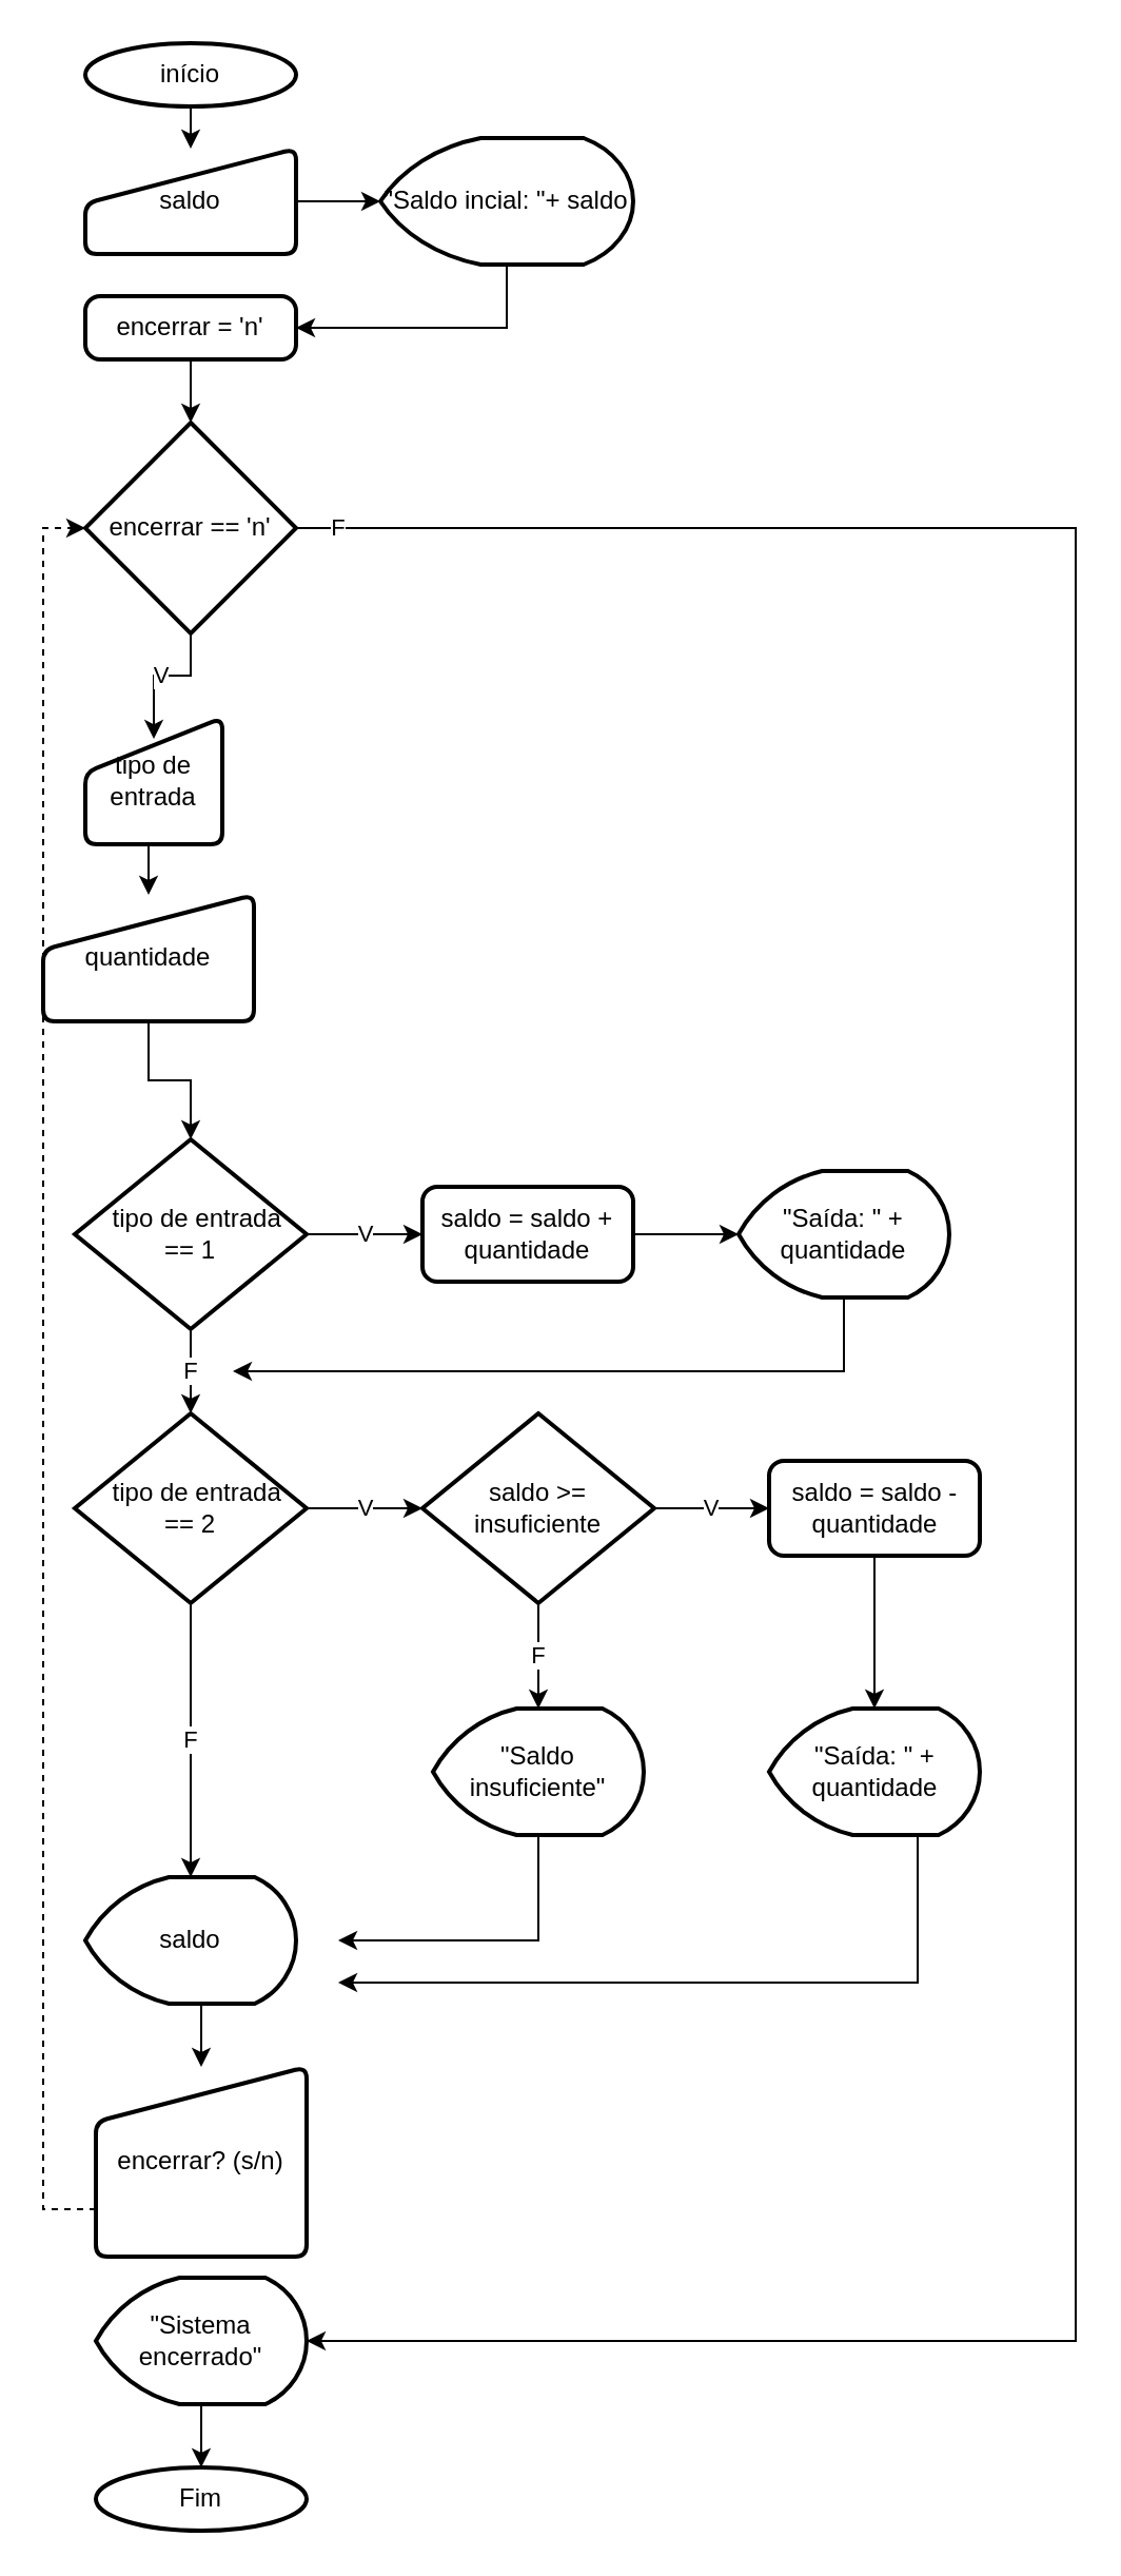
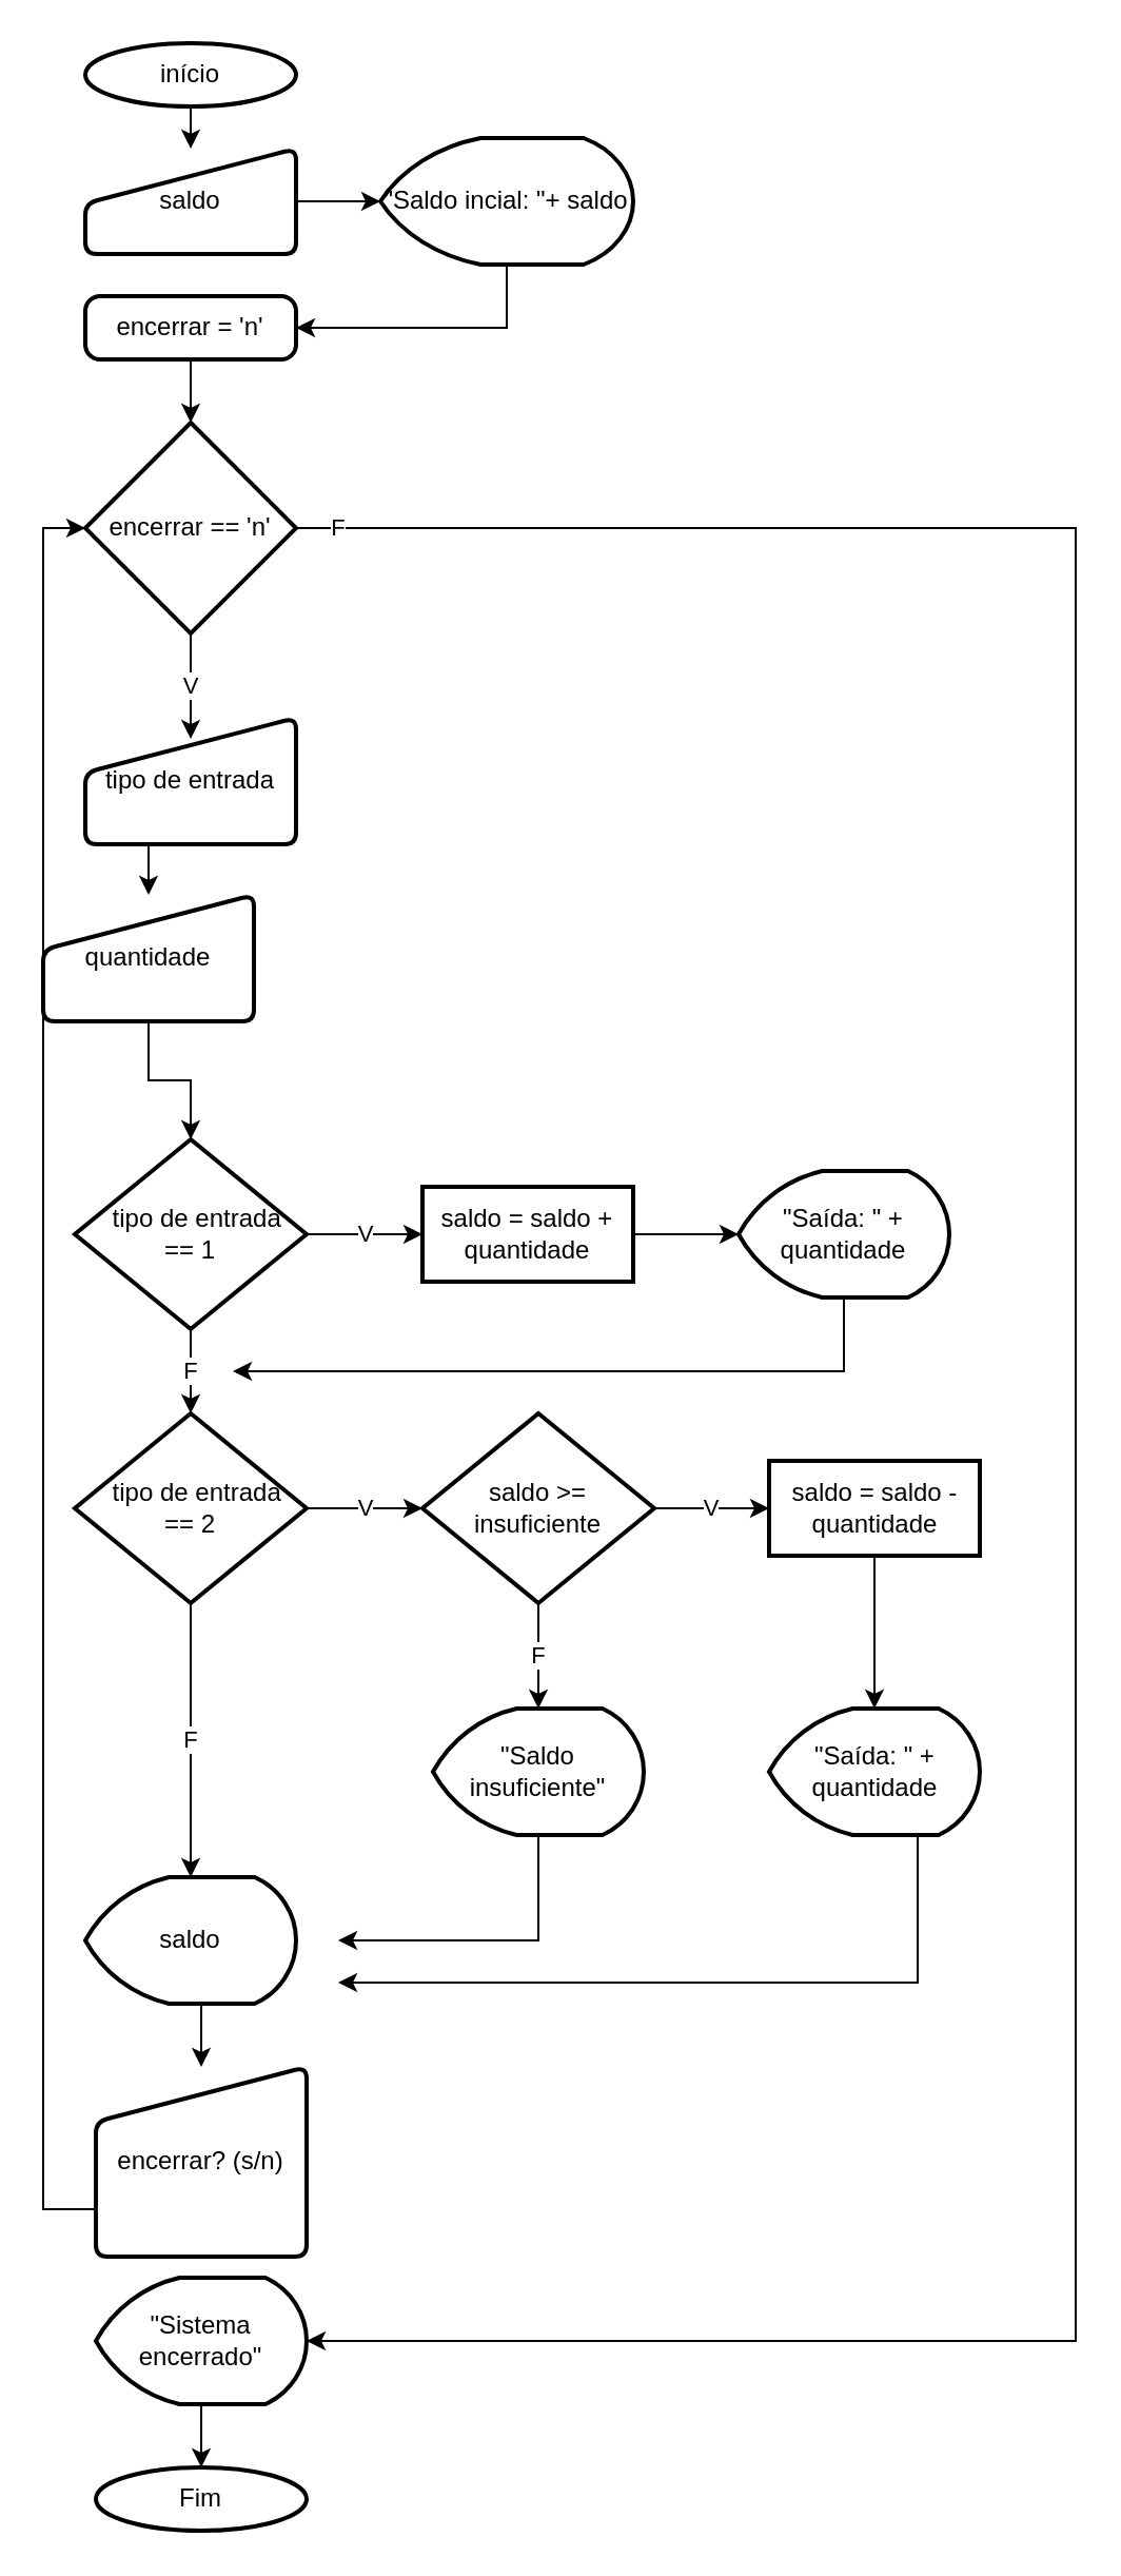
  <mxCell id="0" />
  <mxCell id="1" parent="0" />
  <mxCell id="2" value="saldo" style="html=1;strokeWidth=2;shape=manualInput;whiteSpace=wrap;rounded=1;size=26;arcSize=11;" vertex="1" parent="1"><mxGeometry x="40" y="70" width="100" height="50" as="geometry" /></mxCell>
  <mxCell id="3" style="edgeStyle=orthogonalEdgeStyle;rounded=0;orthogonalLoop=1;jettySize=auto;html=1;exitX=0.5;exitY=1;exitDx=0;exitDy=0;exitPerimeter=0;entryX=0.5;entryY=0;entryDx=0;entryDy=0;" edge="1" parent="1" source="4" target="2"><mxGeometry relative="1" as="geometry" /></mxCell>
  <mxCell id="4" value="início" style="strokeWidth=2;html=1;shape=mxgraph.flowchart.start_2;whiteSpace=wrap;" vertex="1" parent="1"><mxGeometry x="40" y="20" width="100" height="30" as="geometry" /></mxCell>
  <mxCell id="5" style="edgeStyle=orthogonalEdgeStyle;rounded=0;orthogonalLoop=1;jettySize=auto;html=1;exitX=0.5;exitY=1;exitDx=0;exitDy=0;exitPerimeter=0;entryX=1;entryY=0.5;entryDx=0;entryDy=0;" edge="1" parent="1" source="6" target="8"><mxGeometry relative="1" as="geometry" /></mxCell>
  <mxCell id="6" value="&quot;Saldo incial: &quot;+ saldo" style="strokeWidth=2;html=1;shape=mxgraph.flowchart.display;whiteSpace=wrap;" vertex="1" parent="1"><mxGeometry x="180" y="65" width="120" height="60" as="geometry" /></mxCell>
  <mxCell id="7" style="edgeStyle=orthogonalEdgeStyle;rounded=0;orthogonalLoop=1;jettySize=auto;html=1;exitX=1;exitY=0.5;exitDx=0;exitDy=0;entryX=0;entryY=0.5;entryDx=0;entryDy=0;entryPerimeter=0;" edge="1" parent="1" source="2" target="6"><mxGeometry relative="1" as="geometry" /></mxCell>
  <mxCell id="8" value="encerrar = 'n'" style="rounded=1;whiteSpace=wrap;html=1;absoluteArcSize=1;arcSize=14;strokeWidth=2;" vertex="1" parent="1"><mxGeometry x="40" y="140" width="100" height="30" as="geometry" /></mxCell>
  <mxCell id="9" value="V" style="edgeStyle=orthogonalEdgeStyle;rounded=0;orthogonalLoop=1;jettySize=auto;html=1;exitX=0.5;exitY=1;exitDx=0;exitDy=0;exitPerimeter=0;entryX=0.5;entryY=0.167;entryDx=0;entryDy=0;entryPerimeter=0;" edge="1" parent="1" source="10" target="14"><mxGeometry relative="1" as="geometry"><Array as="points" /></mxGeometry></mxCell>
  <mxCell id="10" value="encerrar == 'n'" style="strokeWidth=2;html=1;shape=mxgraph.flowchart.decision;whiteSpace=wrap;" vertex="1" parent="1"><mxGeometry x="40" y="200" width="100" height="100" as="geometry" /></mxCell>
  <mxCell id="11" style="edgeStyle=orthogonalEdgeStyle;rounded=0;orthogonalLoop=1;jettySize=auto;html=1;exitX=0.5;exitY=1;exitDx=0;exitDy=0;entryX=0.5;entryY=0;entryDx=0;entryDy=0;entryPerimeter=0;" edge="1" parent="1" source="8" target="10"><mxGeometry relative="1" as="geometry" /></mxCell>
- <mxCell id="12" value="saldo = saldo + quantidade" style="rounded=1;whiteSpace=wrap;html=1;absoluteArcSize=1;arcSize=14;strokeWidth=2;" vertex="1" parent="1"><mxGeometry x="200" y="562.5" width="100" height="45" as="geometry" /></mxCell>
+ <mxCell id="12" value="saldo = saldo + quantidade" style="whiteSpace=wrap;html=1;absoluteArcSize=1;arcSize=14;strokeWidth=2;rounded=0;" vertex="1" parent="1"><mxGeometry x="200" y="562.5" width="100" height="45" as="geometry" /></mxCell>
  <mxCell id="13" style="edgeStyle=orthogonalEdgeStyle;rounded=0;orthogonalLoop=1;jettySize=auto;html=1;exitX=0.5;exitY=1;exitDx=0;exitDy=0;entryX=0.5;entryY=0;entryDx=0;entryDy=0;" edge="1" parent="1" source="14" target="15"><mxGeometry relative="1" as="geometry" /></mxCell>
- <mxCell id="14" value="tipo de entrada" style="html=1;strokeWidth=2;shape=manualInput;whiteSpace=wrap;rounded=1;size=26;arcSize=11;" vertex="1" parent="1"><mxGeometry x="40" y="340" width="65" height="60" as="geometry" /></mxCell>
+ <mxCell id="14" value="tipo de entrada" style="html=1;strokeWidth=2;shape=manualInput;whiteSpace=wrap;rounded=1;size=26;arcSize=11;" vertex="1" parent="1"><mxGeometry x="40" y="340" width="100" height="60" as="geometry" /></mxCell>
  <mxCell id="15" value="quantidade" style="html=1;strokeWidth=2;shape=manualInput;whiteSpace=wrap;rounded=1;size=26;arcSize=11;" vertex="1" parent="1"><mxGeometry x="20" y="424" width="100" height="60" as="geometry" /></mxCell>
  <mxCell id="16" value="V" style="edgeStyle=orthogonalEdgeStyle;rounded=0;orthogonalLoop=1;jettySize=auto;html=1;exitX=1;exitY=0.5;exitDx=0;exitDy=0;exitPerimeter=0;entryX=0;entryY=0.5;entryDx=0;entryDy=0;" edge="1" parent="1" source="17" target="12"><mxGeometry relative="1" as="geometry" /></mxCell>
  <mxCell id="17" value="&amp;nbsp; &amp;nbsp;tipo de entrada&amp;nbsp; == 1" style="strokeWidth=2;html=1;shape=mxgraph.flowchart.decision;whiteSpace=wrap;" vertex="1" parent="1"><mxGeometry x="35" y="540" width="110" height="90" as="geometry" /></mxCell>
  <mxCell id="18" style="edgeStyle=orthogonalEdgeStyle;rounded=0;orthogonalLoop=1;jettySize=auto;html=1;exitX=0.5;exitY=1;exitDx=0;exitDy=0;exitPerimeter=0;entryX=1;entryY=0.5;entryDx=0;entryDy=0;entryPerimeter=0;" edge="1" parent="1" source="19"><mxGeometry relative="1" as="geometry"><mxPoint x="160" y="940" as="targetPoint" /><mxPoint x="434.5" y="890" as="sourcePoint" /><Array as="points"><mxPoint x="435" y="870" /><mxPoint x="435" y="940" /></Array></mxGeometry></mxCell>
  <mxCell id="19" value="&quot;Saída: &quot; + quantidade" style="strokeWidth=2;html=1;shape=mxgraph.flowchart.display;whiteSpace=wrap;" vertex="1" parent="1"><mxGeometry x="364.5" y="810" width="100" height="60" as="geometry" /></mxCell>
  <mxCell id="20" style="edgeStyle=orthogonalEdgeStyle;rounded=0;orthogonalLoop=1;jettySize=auto;html=1;exitX=0.5;exitY=1;exitDx=0;exitDy=0;exitPerimeter=0;" edge="1" parent="1" source="21"><mxGeometry relative="1" as="geometry"><mxPoint x="89.824" y="760.294" as="targetPoint" /></mxGeometry></mxCell>
  <mxCell id="21" value="&amp;nbsp; &amp;nbsp;tipo de entrada&amp;nbsp; == 2" style="strokeWidth=2;html=1;shape=mxgraph.flowchart.decision;whiteSpace=wrap;" vertex="1" parent="1"><mxGeometry x="35" y="670" width="110" height="90" as="geometry" /></mxCell>
  <mxCell id="22" value="V" style="edgeStyle=orthogonalEdgeStyle;rounded=0;orthogonalLoop=1;jettySize=auto;html=1;exitX=1;exitY=0.5;exitDx=0;exitDy=0;exitPerimeter=0;entryX=0;entryY=0.5;entryDx=0;entryDy=0;" edge="1" parent="1" source="23" target="24"><mxGeometry relative="1" as="geometry" /></mxCell>
  <mxCell id="23" value="saldo &amp;gt;= insuficiente" style="strokeWidth=2;html=1;shape=mxgraph.flowchart.decision;whiteSpace=wrap;" vertex="1" parent="1"><mxGeometry x="200" y="670" width="110" height="90" as="geometry" /></mxCell>
- <mxCell id="24" value="saldo = saldo - quantidade" style="rounded=1;whiteSpace=wrap;html=1;absoluteArcSize=1;arcSize=14;strokeWidth=2;" vertex="1" parent="1"><mxGeometry x="364.5" y="692.5" width="100" height="45" as="geometry" /></mxCell>
+ <mxCell id="24" value="saldo = saldo - quantidade" style="whiteSpace=wrap;html=1;absoluteArcSize=1;arcSize=14;strokeWidth=2;rounded=0;" vertex="1" parent="1"><mxGeometry x="364.5" y="692.5" width="100" height="45" as="geometry" /></mxCell>
  <mxCell id="25" style="edgeStyle=orthogonalEdgeStyle;rounded=0;orthogonalLoop=1;jettySize=auto;html=1;exitX=0.5;exitY=1;exitDx=0;exitDy=0;exitPerimeter=0;" edge="1" parent="1" source="26"><mxGeometry relative="1" as="geometry"><mxPoint x="160" y="920" as="targetPoint" /><Array as="points"><mxPoint x="255" y="920" /></Array></mxGeometry></mxCell>
  <mxCell id="26" value="&quot;Saldo insuficiente&quot;" style="strokeWidth=2;html=1;shape=mxgraph.flowchart.display;whiteSpace=wrap;" vertex="1" parent="1"><mxGeometry x="205" y="810" width="100" height="60" as="geometry" /></mxCell>
  <mxCell id="27" style="edgeStyle=orthogonalEdgeStyle;rounded=0;orthogonalLoop=1;jettySize=auto;html=1;exitX=0.5;exitY=1;exitDx=0;exitDy=0;exitPerimeter=0;entryX=0.5;entryY=0;entryDx=0;entryDy=0;" edge="1" parent="1" source="28" target="29"><mxGeometry relative="1" as="geometry" /></mxCell>
  <mxCell id="28" value="saldo" style="strokeWidth=2;html=1;shape=mxgraph.flowchart.display;whiteSpace=wrap;" vertex="1" parent="1"><mxGeometry x="40" y="890" width="100" height="60" as="geometry" /></mxCell>
  <mxCell id="29" value="encerrar? (s/n)" style="html=1;strokeWidth=2;shape=manualInput;whiteSpace=wrap;rounded=1;size=26;arcSize=11;" vertex="1" parent="1"><mxGeometry x="45" y="980" width="100" height="90" as="geometry" /></mxCell>
- <mxCell id="30" style="edgeStyle=orthogonalEdgeStyle;rounded=0;orthogonalLoop=1;jettySize=auto;html=1;exitX=0;exitY=0.75;exitDx=0;exitDy=0;entryX=0;entryY=0.5;entryDx=0;entryDy=0;entryPerimeter=0;dashed=1;" edge="1" parent="1" source="29" target="10"><mxGeometry relative="1" as="geometry" /></mxCell>
+ <mxCell id="30" style="edgeStyle=orthogonalEdgeStyle;rounded=0;orthogonalLoop=1;jettySize=auto;html=1;exitX=0;exitY=0.75;exitDx=0;exitDy=0;entryX=0;entryY=0.5;entryDx=0;entryDy=0;entryPerimeter=0;" edge="1" parent="1" source="29" target="10"><mxGeometry relative="1" as="geometry" /></mxCell>
  <mxCell id="31" value="&quot;Sistema encerrado&quot;" style="strokeWidth=2;html=1;shape=mxgraph.flowchart.display;whiteSpace=wrap;" vertex="1" parent="1"><mxGeometry x="45" y="1080" width="100" height="60" as="geometry" /></mxCell>
  <mxCell id="32" value="Fim" style="strokeWidth=2;html=1;shape=mxgraph.flowchart.start_2;whiteSpace=wrap;" vertex="1" parent="1"><mxGeometry x="45" y="1170" width="100" height="30" as="geometry" /></mxCell>
  <mxCell id="33" value="F" style="edgeStyle=orthogonalEdgeStyle;rounded=0;orthogonalLoop=1;jettySize=auto;html=1;exitX=1;exitY=0.5;exitDx=0;exitDy=0;exitPerimeter=0;entryX=1;entryY=0.5;entryDx=0;entryDy=0;entryPerimeter=0;" edge="1" parent="1" source="10" target="31"><mxGeometry x="-0.975" relative="1" as="geometry"><Array as="points"><mxPoint x="510" y="250" /><mxPoint x="510" y="1110" /></Array><mxPoint as="offset" /></mxGeometry></mxCell>
  <mxCell id="34" style="edgeStyle=orthogonalEdgeStyle;rounded=0;orthogonalLoop=1;jettySize=auto;html=1;exitX=0.5;exitY=1;exitDx=0;exitDy=0;entryX=0.5;entryY=0;entryDx=0;entryDy=0;entryPerimeter=0;" edge="1" parent="1" source="15" target="17"><mxGeometry relative="1" as="geometry" /></mxCell>
  <mxCell id="35" value="F" style="edgeStyle=orthogonalEdgeStyle;rounded=0;orthogonalLoop=1;jettySize=auto;html=1;exitX=0.5;exitY=1;exitDx=0;exitDy=0;exitPerimeter=0;entryX=0.5;entryY=0;entryDx=0;entryDy=0;entryPerimeter=0;" edge="1" parent="1" source="17" target="21"><mxGeometry relative="1" as="geometry" /></mxCell>
  <mxCell id="36" value="V" style="edgeStyle=orthogonalEdgeStyle;rounded=0;orthogonalLoop=1;jettySize=auto;html=1;exitX=1;exitY=0.5;exitDx=0;exitDy=0;exitPerimeter=0;entryX=0;entryY=0.5;entryDx=0;entryDy=0;entryPerimeter=0;" edge="1" parent="1" source="21" target="23"><mxGeometry relative="1" as="geometry" /></mxCell>
  <mxCell id="37" value="F" style="edgeStyle=orthogonalEdgeStyle;rounded=0;orthogonalLoop=1;jettySize=auto;html=1;exitX=0.5;exitY=1;exitDx=0;exitDy=0;exitPerimeter=0;entryX=0.5;entryY=0;entryDx=0;entryDy=0;entryPerimeter=0;" edge="1" parent="1" source="23" target="26"><mxGeometry relative="1" as="geometry" /></mxCell>
  <mxCell id="38" style="edgeStyle=orthogonalEdgeStyle;rounded=0;orthogonalLoop=1;jettySize=auto;html=1;exitX=0.5;exitY=1;exitDx=0;exitDy=0;exitPerimeter=0;" edge="1" parent="1" source="39"><mxGeometry relative="1" as="geometry"><mxPoint x="110" y="650" as="targetPoint" /><mxPoint x="460" y="615" as="sourcePoint" /><Array as="points"><mxPoint x="400" y="650" /></Array></mxGeometry></mxCell>
  <mxCell id="39" value="&quot;Saída: &quot; + quantidade" style="strokeWidth=2;html=1;shape=mxgraph.flowchart.display;whiteSpace=wrap;" vertex="1" parent="1"><mxGeometry x="350" y="555" width="100" height="60" as="geometry" /></mxCell>
  <mxCell id="40" style="edgeStyle=orthogonalEdgeStyle;rounded=0;orthogonalLoop=1;jettySize=auto;html=1;exitX=1;exitY=0.5;exitDx=0;exitDy=0;entryX=0;entryY=0.5;entryDx=0;entryDy=0;entryPerimeter=0;" edge="1" parent="1" source="12" target="39"><mxGeometry relative="1" as="geometry" /></mxCell>
  <mxCell id="41" style="edgeStyle=orthogonalEdgeStyle;rounded=0;orthogonalLoop=1;jettySize=auto;html=1;exitX=0.5;exitY=1;exitDx=0;exitDy=0;entryX=0.5;entryY=0;entryDx=0;entryDy=0;entryPerimeter=0;" edge="1" parent="1" source="24" target="19"><mxGeometry relative="1" as="geometry" /></mxCell>
  <mxCell id="42" value="F" style="edgeStyle=orthogonalEdgeStyle;rounded=0;orthogonalLoop=1;jettySize=auto;html=1;exitX=0.5;exitY=1;exitDx=0;exitDy=0;exitPerimeter=0;entryX=0.5;entryY=0;entryDx=0;entryDy=0;entryPerimeter=0;" edge="1" parent="1" source="21" target="28"><mxGeometry relative="1" as="geometry" /></mxCell>
  <mxCell id="43" style="edgeStyle=orthogonalEdgeStyle;rounded=0;orthogonalLoop=1;jettySize=auto;html=1;exitX=0.5;exitY=1;exitDx=0;exitDy=0;exitPerimeter=0;entryX=0.5;entryY=0;entryDx=0;entryDy=0;entryPerimeter=0;" edge="1" parent="1" source="31" target="32"><mxGeometry relative="1" as="geometry" /></mxCell>
